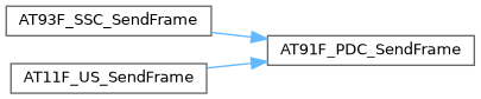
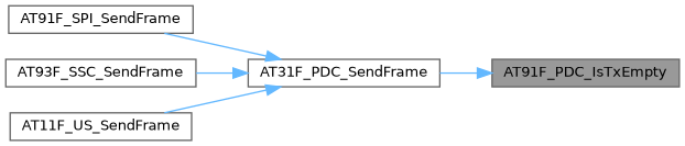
  digraph {
    rankdir=RL
    node [color=grey40 fillcolor=white fontname=Helvetica fontsize=10 shape=box style=filled]
    edge [color=steelblue1 dir=back fontname=Helvetica fontsize=10 labelfontname=Helvetica labelfontsize=10 style=solid]
-   n2 [height=0.2 label=AT91F_PDC_SendFrame width=0.4]
+   n1 [color=gray40 fillcolor=grey60 fontcolor=black height=0.2 label=AT91F_PDC_IsTxEmpty width=0.4]
+   n2 [height=0.2 label=AT31F_PDC_SendFrame width=0.4]
+   n3 [height=0.2 label=AT91F_SPI_SendFrame width=0.4]
    n4 [height=0.2 label=AT93F_SSC_SendFrame width=0.4]
    n5 [height=0.2 label=AT11F_US_SendFrame width=0.4]
+   n1 -> n2
+   n2 -> n3
    n2 -> n4
    n2 -> n5
  }
